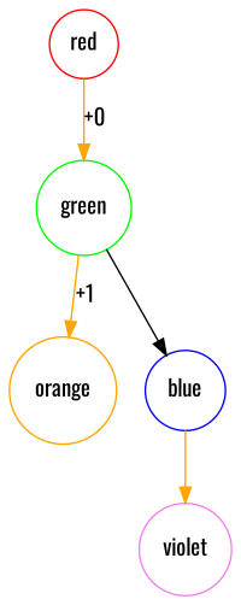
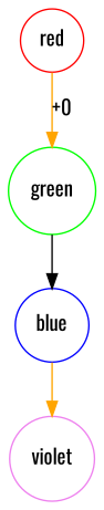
  digraph {
    fontname=Oswald
    rankdir=TB
    node [fontname=Oswald shape=circle]
    edge [color=orange fontname=Oswald]
    n1 [color=red label=red]
    n2 [color=green label=green]
-   n3 [color=orange label=orange]
    n4 [color=blue label=blue]
    n5 [color=violet label=violet]
    n1 -> n2 [label="+0"]
-   n2 -> n3 [label="+1"]
    n2 -> n4 [color=""]
    n4 -> n5
  }
